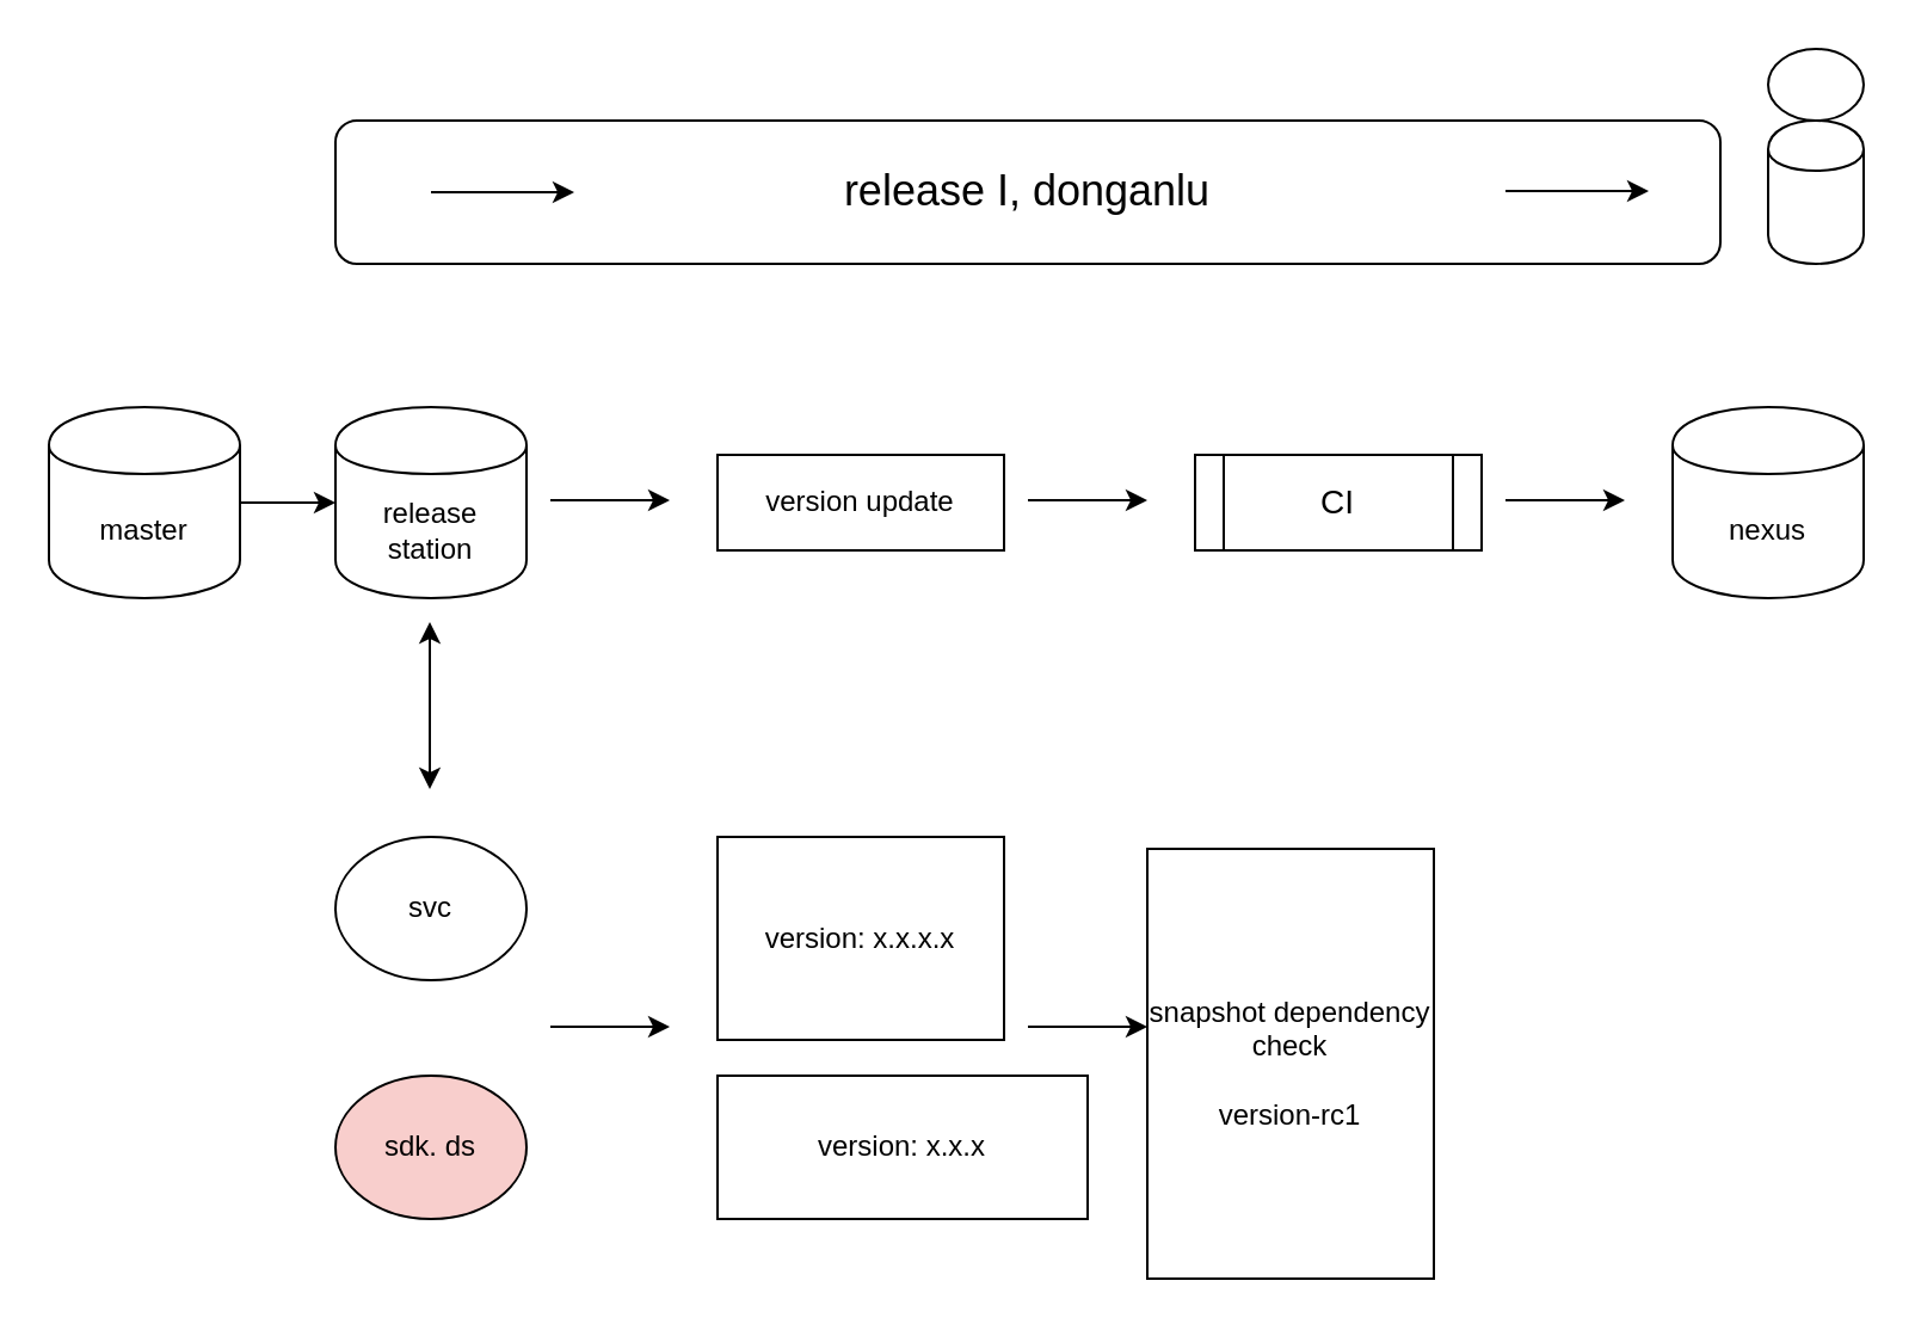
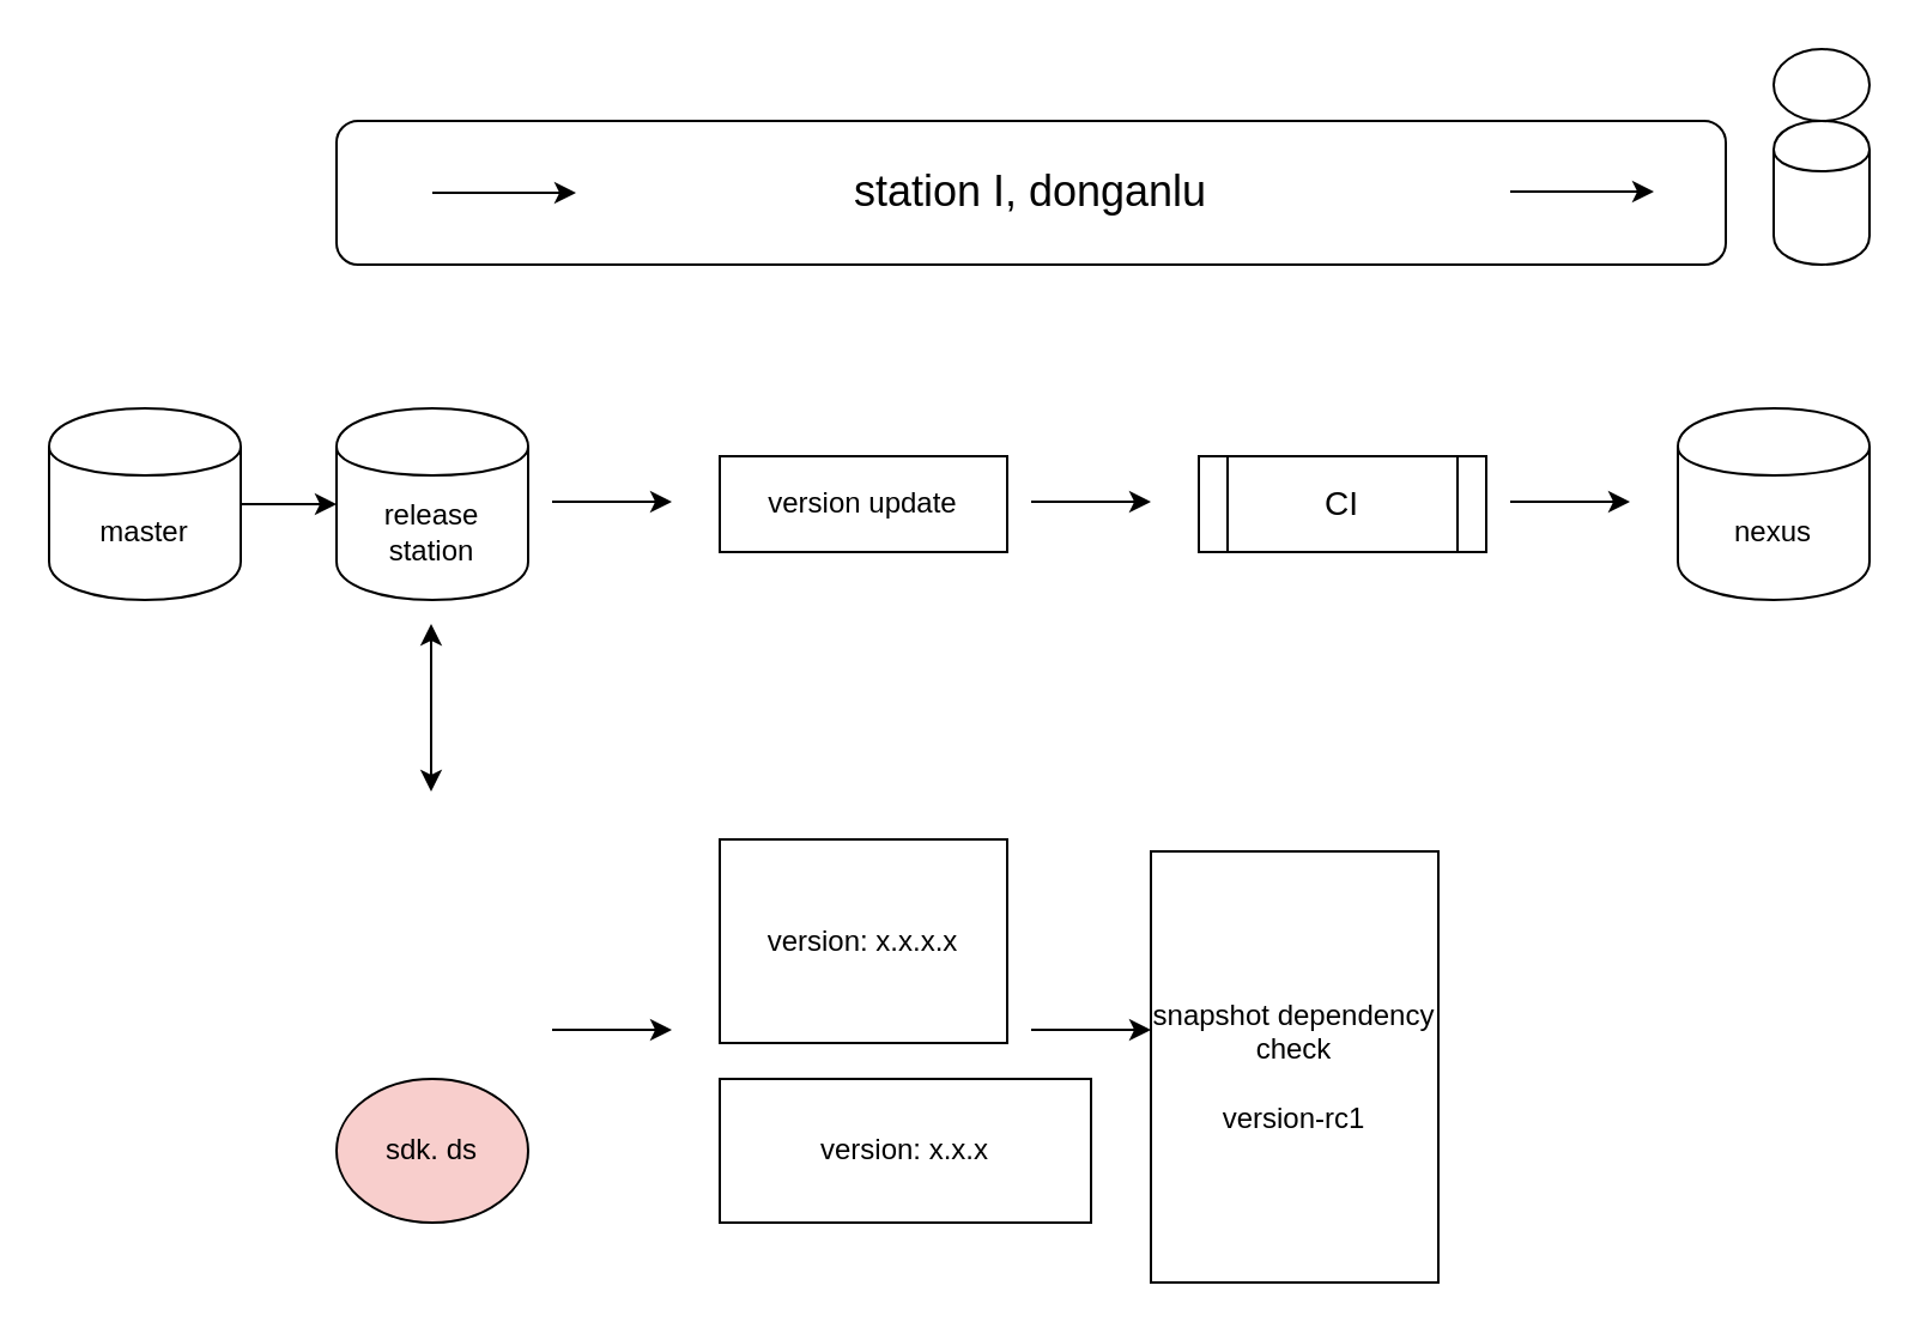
  <mxCell id="0" />
  <mxCell id="1" parent="0" />
- <mxCell id="2" value="&lt;font style=&quot;font-size: 18px&quot;&gt;release I, donganlu&lt;/font&gt;" style="rounded=1;whiteSpace=wrap;html=1;" vertex="1" parent="1"><mxGeometry x="140" y="50" width="580" height="60" as="geometry" /></mxCell>
+ <mxCell id="2" value="&lt;font style=&quot;font-size: 18px&quot;&gt;station I, donganlu&lt;/font&gt;" style="rounded=1;whiteSpace=wrap;html=1;" vertex="1" parent="1"><mxGeometry x="140" y="50" width="580" height="60" as="geometry" /></mxCell>
  <mxCell id="3" value="" style="endArrow=classic;html=1;" edge="1" parent="1"><mxGeometry width="50" height="50" relative="1" as="geometry"><mxPoint x="630" y="79.5" as="sourcePoint" /><mxPoint x="690" y="79.5" as="targetPoint" /></mxGeometry></mxCell>
  <mxCell id="4" value="" style="endArrow=classic;html=1;" edge="1" parent="1"><mxGeometry width="50" height="50" relative="1" as="geometry"><mxPoint x="180" y="80" as="sourcePoint" /><mxPoint x="240" y="80" as="targetPoint" /><Array as="points"><mxPoint x="220" y="80" /></Array></mxGeometry></mxCell>
  <mxCell id="5" value="" style="shape=cylinder;whiteSpace=wrap;html=1;boundedLbl=1;backgroundOutline=1;" vertex="1" parent="1"><mxGeometry x="740" y="50" width="40" height="60" as="geometry" /></mxCell>
  <mxCell id="6" value="" style="ellipse;whiteSpace=wrap;html=1;" vertex="1" parent="1"><mxGeometry x="740" y="20" width="40" height="30" as="geometry" /></mxCell>
  <mxCell id="7" value="master" style="shape=cylinder;whiteSpace=wrap;html=1;boundedLbl=1;backgroundOutline=1;" vertex="1" parent="1"><mxGeometry y="170" width="80" height="80" as="geometry" x="20" /></mxCell>
  <mxCell id="8" value="" style="endArrow=classic;html=1;" edge="1" parent="1"><mxGeometry width="50" height="50" relative="1" as="geometry"><mxPoint x="100" y="210" as="sourcePoint" /><mxPoint x="140" y="210" as="targetPoint" /><Array as="points"><mxPoint x="120" y="210" /></Array></mxGeometry></mxCell>
  <mxCell id="9" value="" style="endArrow=classic;html=1;" edge="1" parent="1"><mxGeometry width="50" height="50" relative="1" as="geometry"><mxPoint x="230" y="209" as="sourcePoint" /><mxPoint x="280" y="209" as="targetPoint" /></mxGeometry></mxCell>
  <mxCell id="10" value="version update&lt;br&gt;" style="rounded=0;whiteSpace=wrap;html=1;" vertex="1" parent="1"><mxGeometry x="300" y="190" width="120" height="40" as="geometry" /></mxCell>
  <mxCell id="11" value="" style="endArrow=classic;startArrow=classic;html=1;" edge="1" parent="1"><mxGeometry width="50" height="50" relative="1" as="geometry"><mxPoint x="179.5" y="330" as="sourcePoint" /><mxPoint x="179.5" y="260" as="targetPoint" /></mxGeometry></mxCell>
- <mxCell id="12" value="svc" style="ellipse;whiteSpace=wrap;html=1;" vertex="1" parent="1"><mxGeometry x="140" y="350" width="80" height="60" as="geometry" /></mxCell>
  <mxCell id="13" value="sdk. ds" style="ellipse;whiteSpace=wrap;html=1;fillColor=#f8cecc;" vertex="1" parent="1"><mxGeometry x="140" y="450" width="80" height="60" as="geometry" /></mxCell>
  <mxCell id="14" value="release station" style="shape=cylinder;whiteSpace=wrap;html=1;boundedLbl=1;backgroundOutline=1;" vertex="1" parent="1"><mxGeometry x="140" y="170" width="80" height="80" as="geometry" /></mxCell>
  <mxCell id="15" value="version: x.x.x.x" style="rounded=0;whiteSpace=wrap;html=1;" vertex="1" parent="1"><mxGeometry x="300" y="350" width="120" height="85" as="geometry" /></mxCell>
  <mxCell id="16" value="version: x.x.x" style="rounded=0;whiteSpace=wrap;html=1;" vertex="1" parent="1"><mxGeometry x="300" y="450" width="155" height="60" as="geometry" /></mxCell>
  <mxCell id="17" value="" style="endArrow=classic;html=1;" edge="1" parent="1"><mxGeometry width="50" height="50" relative="1" as="geometry"><mxPoint x="430" y="209" as="sourcePoint" /><mxPoint x="480" y="209" as="targetPoint" /><Array as="points"><mxPoint x="440" y="209" /><mxPoint x="470" y="209" /></Array></mxGeometry></mxCell>
  <mxCell id="18" value="&lt;font style=&quot;font-size: 14px&quot;&gt;CI&lt;/font&gt;" style="shape=process;whiteSpace=wrap;html=1;backgroundOutline=1;" vertex="1" parent="1"><mxGeometry x="500" y="190" width="120" height="40" as="geometry" /></mxCell>
  <mxCell id="19" value="snapshot dependency&lt;br&gt;check&lt;br&gt;&lt;br&gt;version-rc1&lt;br&gt;" style="rounded=0;whiteSpace=wrap;html=1;" vertex="1" parent="1"><mxGeometry x="480" y="355" width="120" height="180" as="geometry" /></mxCell>
  <mxCell id="20" value="" style="endArrow=classic;html=1;" edge="1" parent="1"><mxGeometry width="50" height="50" relative="1" as="geometry"><mxPoint x="630" y="209" as="sourcePoint" /><mxPoint x="680" y="209" as="targetPoint" /><Array as="points"><mxPoint x="670" y="209" /></Array></mxGeometry></mxCell>
  <mxCell id="21" value="" style="endArrow=classic;html=1;" edge="1" parent="1"><mxGeometry width="50" height="50" relative="1" as="geometry"><mxPoint x="230" y="429.5" as="sourcePoint" /><mxPoint x="280" y="429.5" as="targetPoint" /></mxGeometry></mxCell>
  <mxCell id="22" value="" style="endArrow=classic;html=1;" edge="1" parent="1"><mxGeometry width="50" height="50" relative="1" as="geometry"><mxPoint x="430" y="429.5" as="sourcePoint" /><mxPoint x="480" y="429.5" as="targetPoint" /></mxGeometry></mxCell>
  <mxCell id="23" value="nexus" style="shape=cylinder;whiteSpace=wrap;html=1;boundedLbl=1;backgroundOutline=1;" vertex="1" parent="1"><mxGeometry x="700" y="170" width="80" height="80" as="geometry" /></mxCell>
